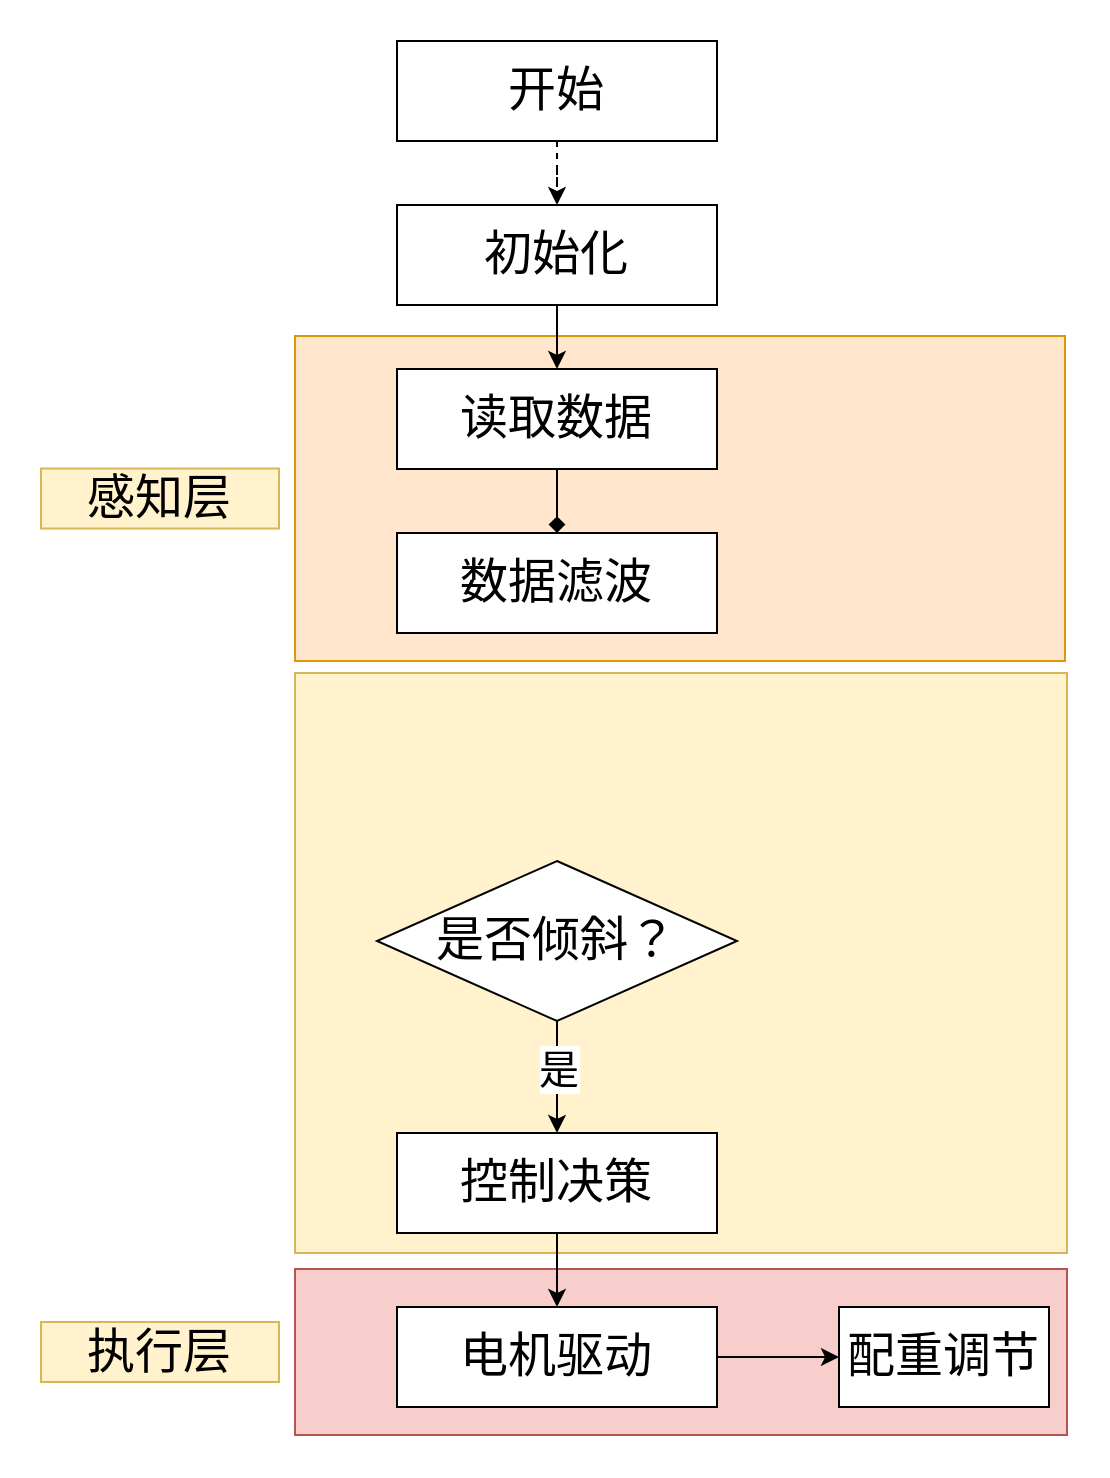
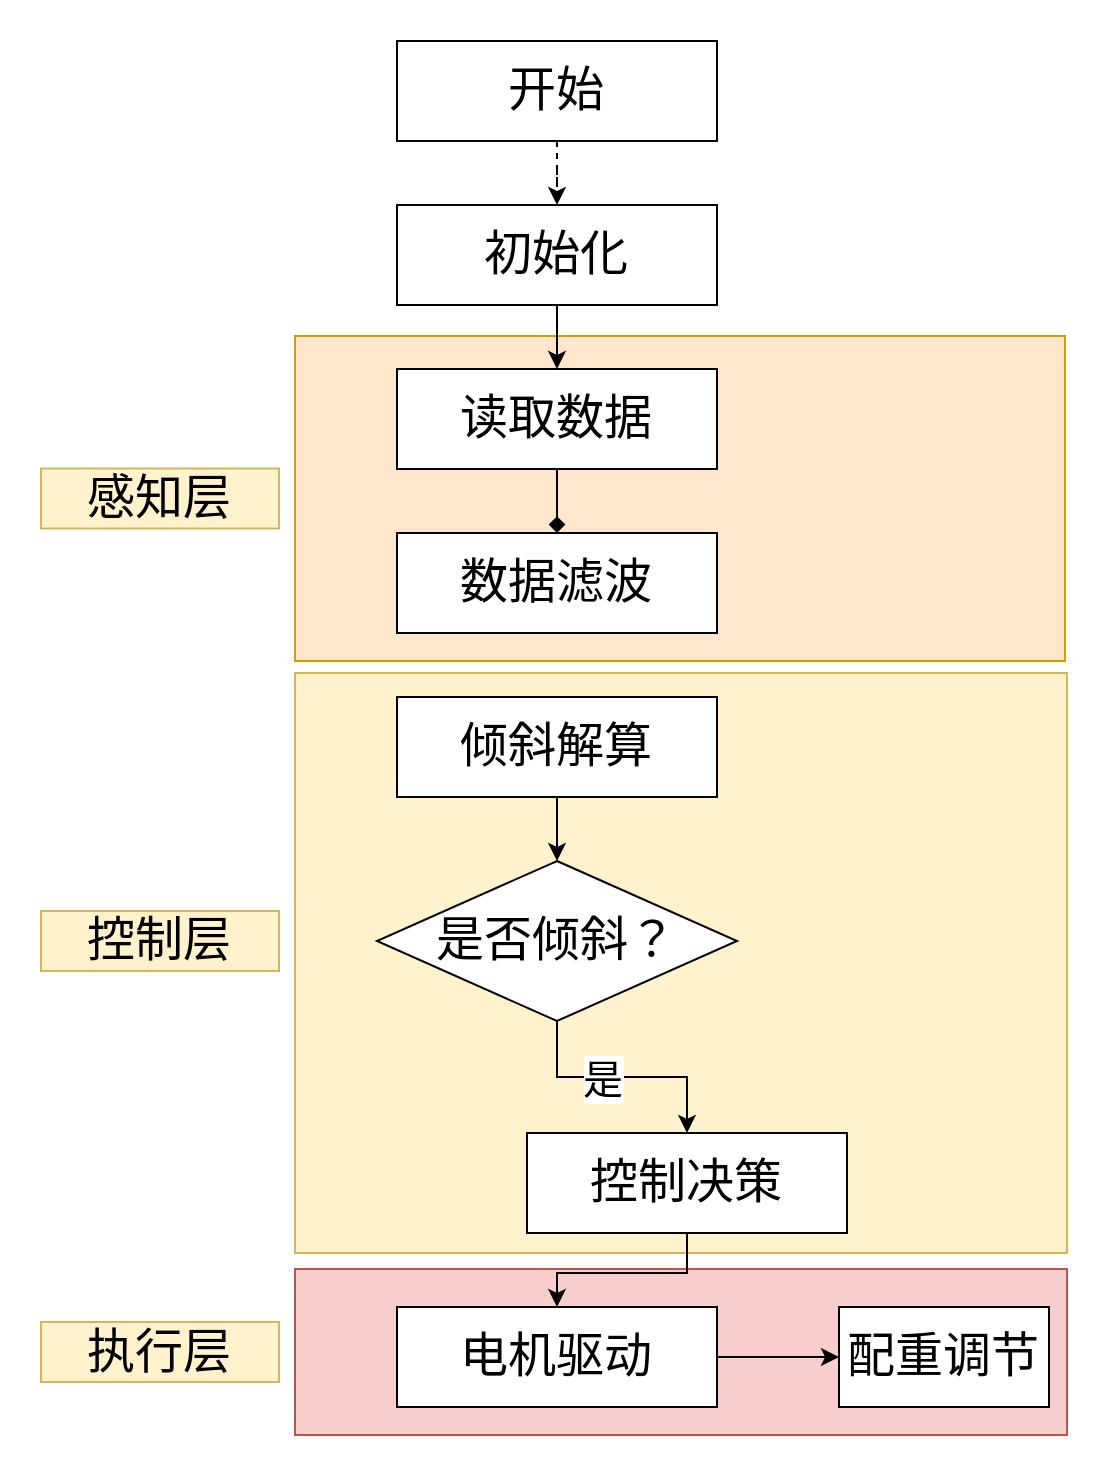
  <mxCell id="0" />
  <mxCell id="1" parent="0" />
  <mxCell id="2" value="" style="whiteSpace=wrap;html=1;fillColor=#f8cecc;strokeColor=#b85450;" vertex="1" parent="1"><mxGeometry x="147" y="634" width="386" height="83" as="geometry" /></mxCell>
  <mxCell id="3" value="" style="whiteSpace=wrap;html=1;fillColor=#fff2cc;strokeColor=#d6b656;" vertex="1" parent="1"><mxGeometry x="147" y="336" width="386" height="290" as="geometry" /></mxCell>
  <mxCell id="4" value="" style="whiteSpace=wrap;html=1;fillColor=#ffe6cc;strokeColor=#d79b00;" vertex="1" parent="1"><mxGeometry x="147" y="167.5" width="385" height="162.5" as="geometry" /></mxCell>
  <mxCell id="5" style="edgeStyle=orthogonalEdgeStyle;rounded=0;orthogonalLoop=1;jettySize=auto;html=1;entryX=0.5;entryY=0;entryDx=0;entryDy=0;dashed=1;" edge="1" parent="1" source="6" target="8"><mxGeometry relative="1" as="geometry" /></mxCell>
  <mxCell id="6" value="&lt;font style=&quot;font-size: 24px;&quot; face=&quot;宋体&quot;&gt;开始&lt;/font&gt;" style="rounded=0;whiteSpace=wrap;html=1;fontFamily=宋体;" vertex="1" parent="1"><mxGeometry x="198" y="20" width="160" height="50" as="geometry" /></mxCell>
  <mxCell id="7" style="edgeStyle=orthogonalEdgeStyle;rounded=0;orthogonalLoop=1;jettySize=auto;html=1;entryX=0.5;entryY=0;entryDx=0;entryDy=0;" edge="1" parent="1" source="8" target="10"><mxGeometry relative="1" as="geometry" /></mxCell>
  <mxCell id="8" value="&lt;font style=&quot;font-size: 24px;&quot; face=&quot;宋体&quot;&gt;初始化&lt;/font&gt;" style="rounded=0;whiteSpace=wrap;html=1;fontFamily=宋体;" vertex="1" parent="1"><mxGeometry x="198" y="102" width="160" height="50" as="geometry" /></mxCell>
  <mxCell id="9" style="edgeStyle=orthogonalEdgeStyle;rounded=0;orthogonalLoop=1;jettySize=auto;html=1;entryX=0.5;entryY=0;entryDx=0;entryDy=0;endArrow=diamond;" edge="1" parent="1" source="10" target="11"><mxGeometry relative="1" as="geometry" /></mxCell>
  <mxCell id="10" value="&lt;span style=&quot;font-size: 24px;&quot;&gt;读取数据&lt;/span&gt;" style="rounded=0;whiteSpace=wrap;html=1;fontFamily=宋体;" vertex="1" parent="1"><mxGeometry x="198" y="184" width="160" height="50" as="geometry" /></mxCell>
  <mxCell id="11" value="&lt;span style=&quot;font-size: 24px;&quot;&gt;数据滤波&lt;/span&gt;" style="rounded=0;whiteSpace=wrap;html=1;fontFamily=宋体;" vertex="1" parent="1"><mxGeometry x="198" y="266" width="160" height="50" as="geometry" /></mxCell>
+ <mxCell id="12" style="edgeStyle=orthogonalEdgeStyle;rounded=0;orthogonalLoop=1;jettySize=auto;html=1;entryX=0.5;entryY=0;entryDx=0;entryDy=0;" edge="1" parent="1" source="13" target="16"><mxGeometry relative="1" as="geometry" /></mxCell>
+ <mxCell id="13" value="&lt;span style=&quot;font-size: 24px;&quot;&gt;倾斜解算&lt;/span&gt;" style="rounded=0;whiteSpace=wrap;html=1;fontFamily=宋体;" vertex="1" parent="1"><mxGeometry x="198" y="348" width="160" height="50" as="geometry" /></mxCell>
  <mxCell id="14" style="edgeStyle=orthogonalEdgeStyle;rounded=0;orthogonalLoop=1;jettySize=auto;html=1;entryX=0.5;entryY=0;entryDx=0;entryDy=0;" edge="1" parent="1" source="16" target="18"><mxGeometry relative="1" as="geometry" /></mxCell>
  <mxCell id="15" value="&lt;font style=&quot;font-size: 20px;&quot; face=&quot;宋体&quot;&gt;是&lt;/font&gt;" style="edgeLabel;html=1;align=center;verticalAlign=middle;resizable=0;points=[];" vertex="1" connectable="0" parent="14"><mxGeometry x="-0.179" relative="1" as="geometry"><mxPoint as="offset" /></mxGeometry></mxCell>
  <mxCell id="16" value="&lt;font style=&quot;font-size: 24px;&quot; face=&quot;宋体&quot;&gt;是否倾斜？&lt;/font&gt;" style="rhombus;whiteSpace=wrap;html=1;" vertex="1" parent="1"><mxGeometry x="188" y="430" width="180" height="80" as="geometry" /></mxCell>
  <mxCell id="17" style="edgeStyle=orthogonalEdgeStyle;rounded=0;orthogonalLoop=1;jettySize=auto;html=1;entryX=0.5;entryY=0;entryDx=0;entryDy=0;" edge="1" parent="1" source="18" target="20"><mxGeometry relative="1" as="geometry" /></mxCell>
- <mxCell id="18" value="&lt;span style=&quot;font-size: 24px;&quot;&gt;控制决策&lt;/span&gt;" style="rounded=0;whiteSpace=wrap;html=1;fontFamily=宋体;" vertex="1" parent="1"><mxGeometry x="198" y="566" width="160" height="50" as="geometry" /></mxCell>
+ <mxCell id="18" value="&lt;span style=&quot;font-size: 24px;&quot;&gt;控制决策&lt;/span&gt;" style="rounded=0;whiteSpace=wrap;html=1;fontFamily=宋体;" vertex="1" parent="1"><mxGeometry x="263" y="566" width="160" height="50" as="geometry" /></mxCell>
  <mxCell id="19" style="edgeStyle=orthogonalEdgeStyle;rounded=0;orthogonalLoop=1;jettySize=auto;html=1;" edge="1" parent="1" source="20" target="21"><mxGeometry relative="1" as="geometry" /></mxCell>
  <mxCell id="20" value="&lt;span style=&quot;font-size: 24px;&quot;&gt;电机驱动&lt;/span&gt;" style="rounded=0;whiteSpace=wrap;html=1;fontFamily=宋体;" vertex="1" parent="1"><mxGeometry x="198" y="653" width="160" height="50" as="geometry" /></mxCell>
  <mxCell id="21" value="&lt;span style=&quot;font-size: 24px;&quot;&gt;配重调节&lt;/span&gt;" style="rounded=0;whiteSpace=wrap;html=1;fontFamily=宋体;" vertex="1" parent="1"><mxGeometry x="419" y="653" width="105" height="50" as="geometry" /></mxCell>
  <mxCell id="22" value="&lt;font style=&quot;font-size: 24px;&quot; face=&quot;宋体&quot;&gt;感知层&lt;/font&gt;" style="text;html=1;align=center;verticalAlign=middle;whiteSpace=wrap;rounded=0;fillColor=#fff2cc;strokeColor=#d6b656;" vertex="1" parent="1"><mxGeometry x="20" y="233.75" width="119" height="30" as="geometry" /></mxCell>
+ <mxCell id="23" value="&lt;font style=&quot;font-size: 24px;&quot; face=&quot;宋体&quot;&gt;控制层&lt;/font&gt;" style="text;html=1;align=center;verticalAlign=middle;whiteSpace=wrap;rounded=0;fillColor=#fff2cc;strokeColor=#d6b656;" vertex="1" parent="1"><mxGeometry x="20" y="455" width="119" height="30" as="geometry" /></mxCell>
  <mxCell id="24" value="&lt;font style=&quot;font-size: 24px;&quot; face=&quot;宋体&quot;&gt;执行层&lt;/font&gt;" style="text;html=1;align=center;verticalAlign=middle;whiteSpace=wrap;rounded=0;fillColor=#fff2cc;strokeColor=#d6b656;" vertex="1" parent="1"><mxGeometry x="20" y="660.5" width="119" height="30" as="geometry" /></mxCell>
